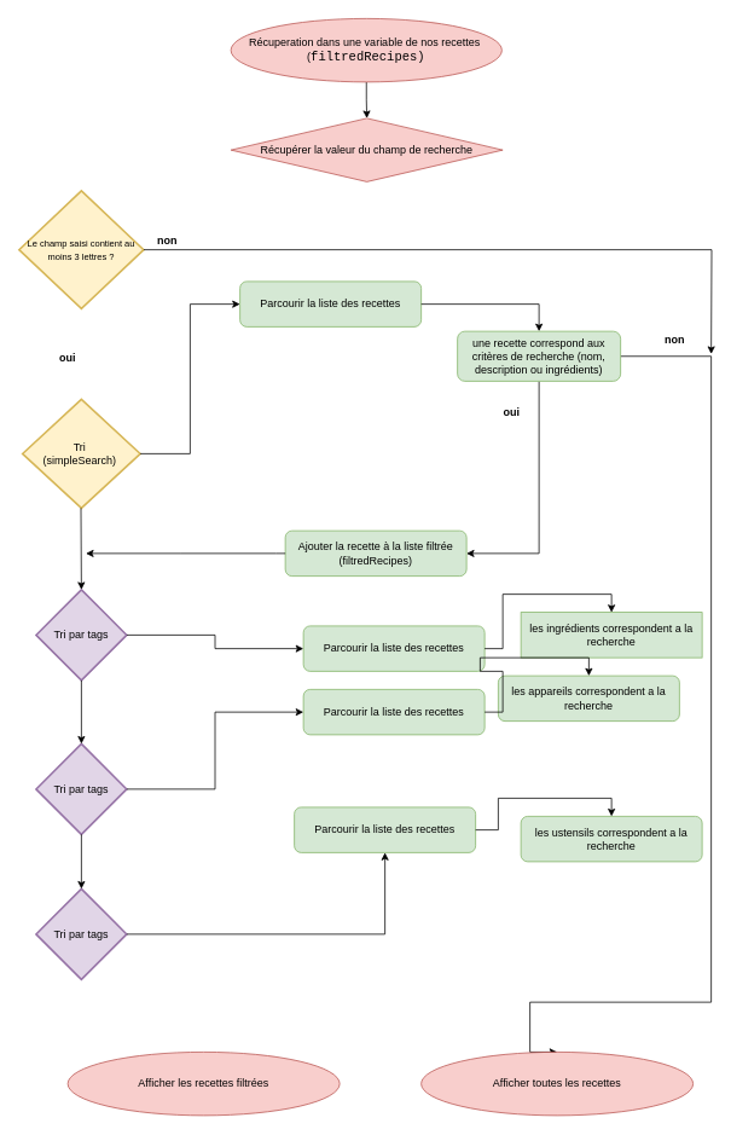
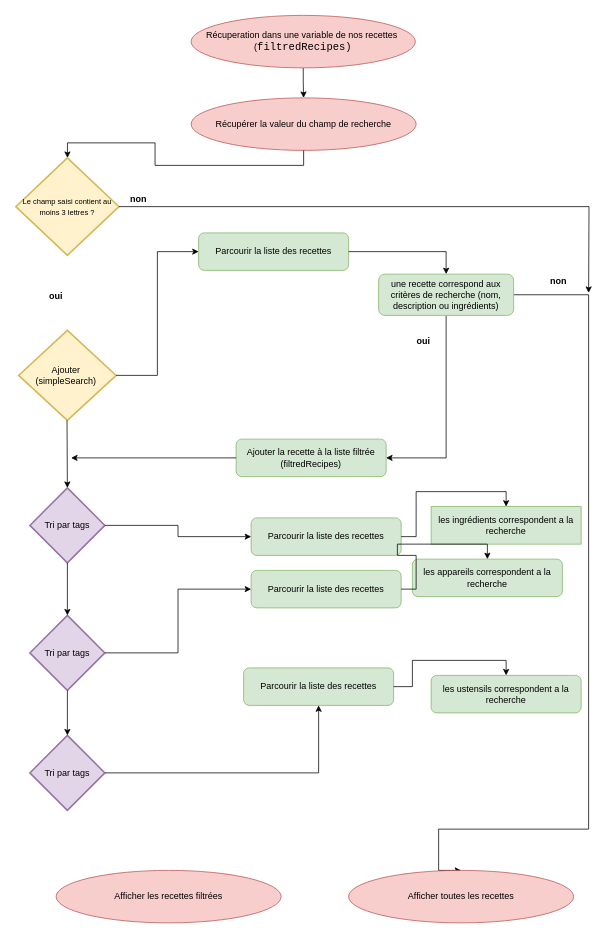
  <mxCell id="0" />
  <mxCell id="1" parent="0" />
  <mxCell id="2" value="" style="edgeStyle=orthogonalEdgeStyle;rounded=0;hachureGap=4;orthogonalLoop=1;jettySize=auto;html=1;fontFamily=Architects Daughter;fontSource=https%3A%2F%2Ffonts.googleapis.com%2Fcss%3Ffamily%3DArchitects%2BDaughter;" edge="1" parent="1" source="3" target="4"><mxGeometry relative="1" as="geometry" /></mxCell>
  <mxCell id="3" value="&lt;font face=&quot;Helvetica&quot;&gt;Récuperation dans une variable de nos recettes&amp;nbsp;&lt;/font&gt;&lt;div&gt;&lt;font style=&quot;&quot; face=&quot;Helvetica&quot;&gt;(&lt;/font&gt;&lt;span style=&quot;font-family: CommitMonoV138, Consolas, &amp;quot;Courier New&amp;quot;, monospace; font-size: 14px; white-space: pre;&quot;&gt;filtredRecipes)&lt;/span&gt;&lt;/div&gt;" style="ellipse;whiteSpace=wrap;html=1;hachureGap=4;fontFamily=Architects Daughter;fontSource=https%3A%2F%2Ffonts.googleapis.com%2Fcss%3Ffamily%3DArchitects%2BDaughter;fillColor=#f8cecc;strokeColor=#b85450;" vertex="1" parent="1"><mxGeometry x="254" y="20" width="299" height="70" as="geometry" /></mxCell>
- <mxCell id="4" value="&lt;font face=&quot;Helvetica&quot;&gt;Récupérer la valeur du champ de recherche&lt;/font&gt;" style="rhombus;whiteSpace=wrap;html=1;hachureGap=4;fontFamily=Architects Daughter;fontSource=https%3A%2F%2Ffonts.googleapis.com%2Fcss%3Ffamily%3DArchitects%2BDaughter;fillColor=#f8cecc;strokeColor=#b85450;" vertex="1" parent="1"><mxGeometry x="254" y="130" width="300" height="70" as="geometry" /></mxCell>
- <mxCell id="5" value="&lt;font face=&quot;Helvetica&quot;&gt;Tri&amp;nbsp;&lt;/font&gt;&lt;div&gt;&lt;font face=&quot;Helvetica&quot;&gt;(simpleSearch)&amp;nbsp;&lt;/font&gt;&lt;/div&gt;" style="strokeWidth=2;html=1;shape=mxgraph.flowchart.decision;whiteSpace=wrap;hachureGap=4;fontFamily=Architects Daughter;fontSource=https%3A%2F%2Ffonts.googleapis.com%2Fcss%3Ffamily%3DArchitects%2BDaughter;fillColor=#fff2cc;strokeColor=#d6b656;" vertex="1" parent="1"><mxGeometry x="24" y="440" width="130" height="120" as="geometry" /></mxCell>
+ <mxCell id="4" value="&lt;font face=&quot;Helvetica&quot;&gt;Récupérer la valeur du champ de recherche&lt;/font&gt;" style="ellipse;whiteSpace=wrap;html=1;hachureGap=4;fontFamily=Architects Daughter;fontSource=https%3A%2F%2Ffonts.googleapis.com%2Fcss%3Ffamily%3DArchitects%2BDaughter;fillColor=#f8cecc;strokeColor=#b85450;" vertex="1" parent="1"><mxGeometry x="254" y="130" width="300" height="70" as="geometry" /></mxCell>
+ <mxCell id="5" value="&lt;font face=&quot;Helvetica&quot;&gt;Ajouter&amp;nbsp;&lt;/font&gt;&lt;div&gt;&lt;font face=&quot;Helvetica&quot;&gt;(simpleSearch)&amp;nbsp;&lt;/font&gt;&lt;/div&gt;" style="strokeWidth=2;html=1;shape=mxgraph.flowchart.decision;whiteSpace=wrap;hachureGap=4;fontFamily=Architects Daughter;fontSource=https%3A%2F%2Ffonts.googleapis.com%2Fcss%3Ffamily%3DArchitects%2BDaughter;fillColor=#fff2cc;strokeColor=#d6b656;" vertex="1" parent="1"><mxGeometry x="24" y="440" width="130" height="120" as="geometry" /></mxCell>
  <mxCell id="6" value="&lt;font face=&quot;Helvetica&quot;&gt;Tri par tags&lt;/font&gt;" style="strokeWidth=2;html=1;shape=mxgraph.flowchart.decision;whiteSpace=wrap;hachureGap=4;fontFamily=Architects Daughter;fontSource=https%3A%2F%2Ffonts.googleapis.com%2Fcss%3Ffamily%3DArchitects%2BDaughter;fillColor=#e1d5e7;strokeColor=#9673a6;" vertex="1" parent="1"><mxGeometry x="39" y="650" width="100" height="100" as="geometry" /></mxCell>
  <mxCell id="7" value="&lt;span style=&quot;font-family: Helvetica;&quot;&gt;Tri par tags&lt;/span&gt;" style="strokeWidth=2;html=1;shape=mxgraph.flowchart.decision;whiteSpace=wrap;hachureGap=4;fontFamily=Architects Daughter;fontSource=https%3A%2F%2Ffonts.googleapis.com%2Fcss%3Ffamily%3DArchitects%2BDaughter;fillColor=#e1d5e7;strokeColor=#9673a6;" vertex="1" parent="1"><mxGeometry x="39" y="820" width="100" height="100" as="geometry" /></mxCell>
  <mxCell id="8" value="&lt;span style=&quot;font-family: Helvetica;&quot;&gt;Tri par tags&lt;/span&gt;" style="strokeWidth=2;html=1;shape=mxgraph.flowchart.decision;whiteSpace=wrap;hachureGap=4;fontFamily=Architects Daughter;fontSource=https%3A%2F%2Ffonts.googleapis.com%2Fcss%3Ffamily%3DArchitects%2BDaughter;fillColor=#e1d5e7;strokeColor=#9673a6;" vertex="1" parent="1"><mxGeometry x="39" y="980" width="100" height="100" as="geometry" /></mxCell>
  <mxCell id="9" value="Parcourir la liste des recettes" style="html=1;whiteSpace=wrap;hachureGap=4;fontFamily=Helvetica;rounded=1;strokeColor=#82b366;fillColor=#d5e8d4;" vertex="1" parent="1"><mxGeometry x="264" y="310" width="200" height="50" as="geometry" /></mxCell>
  <mxCell id="10" value="Parcourir la liste des recettes" style="html=1;whiteSpace=wrap;hachureGap=4;fontFamily=Helvetica;rounded=1;strokeColor=#82b366;fillColor=#d5e8d4;" vertex="1" parent="1"><mxGeometry x="334" y="760" width="200" height="50" as="geometry" /></mxCell>
  <mxCell id="11" value="Parcourir la liste des recettes" style="html=1;whiteSpace=wrap;hachureGap=4;fontFamily=Helvetica;rounded=1;strokeColor=#82b366;fillColor=#d5e8d4;" vertex="1" parent="1"><mxGeometry x="324" y="890" width="200" height="50" as="geometry" /></mxCell>
  <mxCell id="12" value="&lt;font style=&quot;font-size: 10px;&quot; face=&quot;Helvetica&quot;&gt;Le champ saisi contient au moins 3 lettres ?&lt;/font&gt;" style="strokeWidth=2;html=1;shape=mxgraph.flowchart.decision;whiteSpace=wrap;hachureGap=4;fontFamily=Architects Daughter;fontSource=https%3A%2F%2Ffonts.googleapis.com%2Fcss%3Ffamily%3DArchitects%2BDaughter;fillColor=#fff2cc;strokeColor=#d6b656;" vertex="1" parent="1"><mxGeometry x="20.25" y="210" width="137.5" height="130" as="geometry" /></mxCell>
+ <mxCell id="13" value="" style="edgeStyle=orthogonalEdgeStyle;rounded=0;hachureGap=4;orthogonalLoop=1;jettySize=auto;html=1;fontFamily=Architects Daughter;fontSource=https%3A%2F%2Ffonts.googleapis.com%2Fcss%3Ffamily%3DArchitects%2BDaughter;exitX=0.5;exitY=1;exitDx=0;exitDy=0;" edge="1" parent="1" source="4" target="12"><mxGeometry relative="1" as="geometry"><mxPoint x="474" y="230" as="sourcePoint" /><mxPoint x="474" y="270" as="targetPoint" /></mxGeometry></mxCell>
  <mxCell id="14" value="&lt;font face=&quot;Helvetica&quot;&gt;&lt;b&gt;oui&lt;/b&gt;&lt;/font&gt;" style="text;strokeColor=none;align=center;fillColor=none;html=1;verticalAlign=middle;whiteSpace=wrap;rounded=0;fontFamily=Architects Daughter;fontSource=https%3A%2F%2Ffonts.googleapis.com%2Fcss%3Ffamily%3DArchitects%2BDaughter;" vertex="1" parent="1"><mxGeometry x="44" y="380" width="60" height="30" as="geometry" /></mxCell>
  <mxCell id="15" value="" style="edgeStyle=orthogonalEdgeStyle;rounded=0;hachureGap=4;orthogonalLoop=1;jettySize=auto;html=1;fontFamily=Architects Daughter;fontSource=https%3A%2F%2Ffonts.googleapis.com%2Fcss%3Ffamily%3DArchitects%2BDaughter;exitX=0.5;exitY=1;exitDx=0;exitDy=0;entryX=1;entryY=0.5;entryDx=0;entryDy=0;" edge="1" parent="1" source="19" target="28"><mxGeometry relative="1" as="geometry"><mxPoint x="114" y="380" as="sourcePoint" /><mxPoint x="504" y="490" as="targetPoint" /></mxGeometry></mxCell>
  <mxCell id="16" value="" style="edgeStyle=orthogonalEdgeStyle;rounded=0;hachureGap=4;orthogonalLoop=1;jettySize=auto;html=1;fontFamily=Architects Daughter;fontSource=https%3A%2F%2Ffonts.googleapis.com%2Fcss%3Ffamily%3DArchitects%2BDaughter;exitX=1;exitY=0.5;exitDx=0;exitDy=0;entryX=0.5;entryY=0;entryDx=0;entryDy=0;" edge="1" parent="1" source="19" target="21"><mxGeometry relative="1" as="geometry"><mxPoint x="684" y="400" as="sourcePoint" /><mxPoint x="784" y="1100" as="targetPoint" /><Array as="points"><mxPoint x="784" y="393" /><mxPoint x="784" y="1105" /><mxPoint x="584" y="1105" /></Array></mxGeometry></mxCell>
  <mxCell id="17" value="" style="edgeStyle=orthogonalEdgeStyle;rounded=0;hachureGap=4;orthogonalLoop=1;jettySize=auto;html=1;fontFamily=Architects Daughter;fontSource=https%3A%2F%2Ffonts.googleapis.com%2Fcss%3Ffamily%3DArchitects%2BDaughter;exitX=1;exitY=0.5;exitDx=0;exitDy=0;entryX=0.5;entryY=0;entryDx=0;entryDy=0;" edge="1" parent="1" source="9" target="19"><mxGeometry relative="1" as="geometry"><mxPoint x="134" y="400" as="sourcePoint" /><mxPoint x="134" y="470" as="targetPoint" /></mxGeometry></mxCell>
  <mxCell id="18" value="" style="edgeStyle=orthogonalEdgeStyle;rounded=0;hachureGap=4;orthogonalLoop=1;jettySize=auto;html=1;fontFamily=Architects Daughter;fontSource=https%3A%2F%2Ffonts.googleapis.com%2Fcss%3Ffamily%3DArchitects%2BDaughter;exitX=1;exitY=0.5;exitDx=0;exitDy=0;exitPerimeter=0;entryX=0;entryY=0.5;entryDx=0;entryDy=0;" edge="1" parent="1" source="5" target="9"><mxGeometry relative="1" as="geometry"><mxPoint x="224" y="420" as="sourcePoint" /><mxPoint x="224" y="490" as="targetPoint" /></mxGeometry></mxCell>
  <mxCell id="19" value="une recette correspond aux critères de recherche (nom, description ou ingrédients)" style="html=1;whiteSpace=wrap;hachureGap=4;fontFamily=Helvetica;rounded=1;strokeColor=#82b366;fillColor=#d5e8d4;" vertex="1" parent="1"><mxGeometry x="504" y="365" width="180" height="55" as="geometry" /></mxCell>
  <mxCell id="20" value="&lt;font face=&quot;Helvetica&quot;&gt;&lt;b&gt;non&lt;/b&gt;&lt;/font&gt;" style="text;strokeColor=none;align=center;fillColor=none;html=1;verticalAlign=middle;whiteSpace=wrap;rounded=0;fontFamily=Architects Daughter;fontSource=https%3A%2F%2Ffonts.googleapis.com%2Fcss%3Ffamily%3DArchitects%2BDaughter;" vertex="1" parent="1"><mxGeometry x="714" y="360" width="60" height="30" as="geometry" /></mxCell>
  <mxCell id="21" value="&lt;font face=&quot;Helvetica&quot;&gt;Afficher toutes les recettes&lt;/font&gt;" style="ellipse;whiteSpace=wrap;html=1;hachureGap=4;fontFamily=Architects Daughter;fontSource=https%3A%2F%2Ffonts.googleapis.com%2Fcss%3Ffamily%3DArchitects%2BDaughter;fillColor=#f8cecc;strokeColor=#b85450;" vertex="1" parent="1"><mxGeometry x="464" y="1160" width="300" height="70" as="geometry" /></mxCell>
  <mxCell id="22" value="&lt;font face=&quot;Helvetica&quot;&gt;Afficher les recettes filtrées&lt;/font&gt;" style="ellipse;whiteSpace=wrap;html=1;hachureGap=4;fontFamily=Architects Daughter;fontSource=https%3A%2F%2Ffonts.googleapis.com%2Fcss%3Ffamily%3DArchitects%2BDaughter;fillColor=#f8cecc;strokeColor=#b85450;" vertex="1" parent="1"><mxGeometry x="74" y="1160" width="300" height="70" as="geometry" /></mxCell>
  <mxCell id="23" value="Parcourir la liste des recettes" style="html=1;whiteSpace=wrap;hachureGap=4;fontFamily=Helvetica;rounded=1;strokeColor=#82b366;fillColor=#d5e8d4;" vertex="1" parent="1"><mxGeometry x="334" y="690" width="200" height="50" as="geometry" /></mxCell>
  <mxCell id="24" value="les ustensils correspondent a la recherche" style="html=1;whiteSpace=wrap;hachureGap=4;fontFamily=Helvetica;rounded=1;strokeColor=#82b366;fillColor=#d5e8d4;" vertex="1" parent="1"><mxGeometry x="574" y="900" width="200" height="50" as="geometry" /></mxCell>
  <mxCell id="25" value="les ingrédients correspondent a la recherche" style="html=1;whiteSpace=wrap;hachureGap=4;fontFamily=Helvetica;strokeColor=#82b366;fillColor=#d5e8d4;rounded=0;" vertex="1" parent="1"><mxGeometry x="574" y="675" width="200" height="50" as="geometry" /></mxCell>
  <mxCell id="26" value="les appareils correspondent a la recherche" style="html=1;whiteSpace=wrap;hachureGap=4;fontFamily=Helvetica;rounded=1;strokeColor=#82b366;fillColor=#d5e8d4;" vertex="1" parent="1"><mxGeometry x="549" y="745" width="200" height="50" as="geometry" /></mxCell>
  <mxCell id="27" value="" style="edgeStyle=orthogonalEdgeStyle;rounded=0;hachureGap=4;orthogonalLoop=1;jettySize=auto;html=1;fontFamily=Architects Daughter;fontSource=https%3A%2F%2Ffonts.googleapis.com%2Fcss%3Ffamily%3DArchitects%2BDaughter;exitX=1;exitY=0.5;exitDx=0;exitDy=0;exitPerimeter=0;" edge="1" parent="1" source="12"><mxGeometry relative="1" as="geometry"><mxPoint x="194" y="281" as="sourcePoint" /><mxPoint x="784" y="390" as="targetPoint" /></mxGeometry></mxCell>
  <mxCell id="28" value="Ajouter la recette à la liste filtrée (filtredRecipes)" style="html=1;whiteSpace=wrap;hachureGap=4;fontFamily=Helvetica;rounded=1;strokeColor=#82b366;fillColor=#d5e8d4;" vertex="1" parent="1"><mxGeometry x="314" y="585" width="200" height="50" as="geometry" /></mxCell>
  <mxCell id="29" value="&lt;font face=&quot;Helvetica&quot;&gt;&lt;b&gt;oui&lt;/b&gt;&lt;/font&gt;" style="text;strokeColor=none;align=center;fillColor=none;html=1;verticalAlign=middle;whiteSpace=wrap;rounded=0;fontFamily=Architects Daughter;fontSource=https%3A%2F%2Ffonts.googleapis.com%2Fcss%3Ffamily%3DArchitects%2BDaughter;" vertex="1" parent="1"><mxGeometry x="534" y="440" width="60" height="30" as="geometry" /></mxCell>
  <mxCell id="30" value="&lt;font face=&quot;Helvetica&quot;&gt;&lt;b&gt;non&lt;/b&gt;&lt;/font&gt;" style="text;strokeColor=none;align=center;fillColor=none;html=1;verticalAlign=middle;whiteSpace=wrap;rounded=0;fontFamily=Architects Daughter;fontSource=https%3A%2F%2Ffonts.googleapis.com%2Fcss%3Ffamily%3DArchitects%2BDaughter;" vertex="1" parent="1"><mxGeometry x="154" y="250" width="60" height="30" as="geometry" /></mxCell>
  <mxCell id="31" value="" style="edgeStyle=orthogonalEdgeStyle;rounded=0;hachureGap=4;orthogonalLoop=1;jettySize=auto;html=1;fontFamily=Architects Daughter;fontSource=https%3A%2F%2Ffonts.googleapis.com%2Fcss%3Ffamily%3DArchitects%2BDaughter;exitX=0.5;exitY=1;exitDx=0;exitDy=0;exitPerimeter=0;entryX=0.5;entryY=0;entryDx=0;entryDy=0;entryPerimeter=0;" edge="1" parent="1" target="6"><mxGeometry relative="1" as="geometry"><mxPoint x="88.5" y="560" as="sourcePoint" /><mxPoint x="88.5" y="660" as="targetPoint" /></mxGeometry></mxCell>
  <mxCell id="32" value="" style="edgeStyle=orthogonalEdgeStyle;rounded=0;hachureGap=4;orthogonalLoop=1;jettySize=auto;html=1;fontFamily=Architects Daughter;fontSource=https%3A%2F%2Ffonts.googleapis.com%2Fcss%3Ffamily%3DArchitects%2BDaughter;exitX=0;exitY=0.5;exitDx=0;exitDy=0;" edge="1" parent="1" source="28"><mxGeometry relative="1" as="geometry"><mxPoint x="224" y="550" as="sourcePoint" /><mxPoint x="94" y="610" as="targetPoint" /><Array as="points"><mxPoint x="304" y="610" /><mxPoint x="199" y="610" /><mxPoint x="199" y="611" /></Array></mxGeometry></mxCell>
  <mxCell id="33" value="" style="edgeStyle=orthogonalEdgeStyle;rounded=0;hachureGap=4;orthogonalLoop=1;jettySize=auto;html=1;fontFamily=Architects Daughter;fontSource=https%3A%2F%2Ffonts.googleapis.com%2Fcss%3Ffamily%3DArchitects%2BDaughter;exitX=1;exitY=0.5;exitDx=0;exitDy=0;exitPerimeter=0;entryX=0;entryY=0.5;entryDx=0;entryDy=0;" edge="1" parent="1" source="6" target="23"><mxGeometry relative="1" as="geometry"><mxPoint x="157.75" y="715" as="sourcePoint" /><mxPoint x="264" y="690" as="targetPoint" /></mxGeometry></mxCell>
  <mxCell id="34" value="" style="edgeStyle=orthogonalEdgeStyle;rounded=0;hachureGap=4;orthogonalLoop=1;jettySize=auto;html=1;fontFamily=Architects Daughter;fontSource=https%3A%2F%2Ffonts.googleapis.com%2Fcss%3Ffamily%3DArchitects%2BDaughter;exitX=1;exitY=0.5;exitDx=0;exitDy=0;exitPerimeter=0;entryX=0;entryY=0.5;entryDx=0;entryDy=0;" edge="1" parent="1" source="7" target="10"><mxGeometry relative="1" as="geometry"><mxPoint x="149" y="710" as="sourcePoint" /><mxPoint x="344" y="725" as="targetPoint" /></mxGeometry></mxCell>
  <mxCell id="35" value="" style="edgeStyle=orthogonalEdgeStyle;rounded=0;hachureGap=4;orthogonalLoop=1;jettySize=auto;html=1;fontFamily=Architects Daughter;fontSource=https%3A%2F%2Ffonts.googleapis.com%2Fcss%3Ffamily%3DArchitects%2BDaughter;exitX=1;exitY=0.5;exitDx=0;exitDy=0;exitPerimeter=0;" edge="1" parent="1" source="8" target="11"><mxGeometry relative="1" as="geometry"><mxPoint x="154" y="860" as="sourcePoint" /><mxPoint x="344" y="795" as="targetPoint" /></mxGeometry></mxCell>
  <mxCell id="36" value="" style="edgeStyle=orthogonalEdgeStyle;rounded=0;hachureGap=4;orthogonalLoop=1;jettySize=auto;html=1;fontFamily=Architects Daughter;fontSource=https%3A%2F%2Ffonts.googleapis.com%2Fcss%3Ffamily%3DArchitects%2BDaughter;exitX=0.5;exitY=1;exitDx=0;exitDy=0;exitPerimeter=0;entryX=0.5;entryY=0;entryDx=0;entryDy=0;entryPerimeter=0;" edge="1" parent="1" source="6" target="7"><mxGeometry relative="1" as="geometry"><mxPoint x="164" y="770" as="sourcePoint" /><mxPoint x="164.5" y="860" as="targetPoint" /></mxGeometry></mxCell>
  <mxCell id="37" value="" style="edgeStyle=orthogonalEdgeStyle;rounded=0;hachureGap=4;orthogonalLoop=1;jettySize=auto;html=1;fontFamily=Architects Daughter;fontSource=https%3A%2F%2Ffonts.googleapis.com%2Fcss%3Ffamily%3DArchitects%2BDaughter;exitX=0.5;exitY=1;exitDx=0;exitDy=0;exitPerimeter=0;entryX=0.5;entryY=0;entryDx=0;entryDy=0;entryPerimeter=0;" edge="1" parent="1" source="7" target="8"><mxGeometry relative="1" as="geometry"><mxPoint x="108.5" y="580" as="sourcePoint" /><mxPoint x="109" y="670" as="targetPoint" /></mxGeometry></mxCell>
  <mxCell id="38" value="" style="edgeStyle=orthogonalEdgeStyle;rounded=0;hachureGap=4;orthogonalLoop=1;jettySize=auto;html=1;fontFamily=Architects Daughter;fontSource=https%3A%2F%2Ffonts.googleapis.com%2Fcss%3Ffamily%3DArchitects%2BDaughter;exitX=1;exitY=0.5;exitDx=0;exitDy=0;entryX=0.5;entryY=0;entryDx=0;entryDy=0;" edge="1" parent="1" source="23" target="25"><mxGeometry relative="1" as="geometry"><mxPoint x="604" y="580" as="sourcePoint" /><mxPoint x="744" y="625" as="targetPoint" /></mxGeometry></mxCell>
  <mxCell id="39" value="" style="edgeStyle=orthogonalEdgeStyle;rounded=0;hachureGap=4;orthogonalLoop=1;jettySize=auto;html=1;fontFamily=Architects Daughter;fontSource=https%3A%2F%2Ffonts.googleapis.com%2Fcss%3Ffamily%3DArchitects%2BDaughter;exitX=1;exitY=0.5;exitDx=0;exitDy=0;entryX=0.5;entryY=0;entryDx=0;entryDy=0;" edge="1" parent="1" source="10" target="26"><mxGeometry relative="1" as="geometry"><mxPoint x="554" y="760" as="sourcePoint" /><mxPoint x="684" y="790" as="targetPoint" /></mxGeometry></mxCell>
  <mxCell id="40" value="" style="edgeStyle=orthogonalEdgeStyle;rounded=0;hachureGap=4;orthogonalLoop=1;jettySize=auto;html=1;fontFamily=Architects Daughter;fontSource=https%3A%2F%2Ffonts.googleapis.com%2Fcss%3Ffamily%3DArchitects%2BDaughter;exitX=1;exitY=0.5;exitDx=0;exitDy=0;entryX=0.5;entryY=0;entryDx=0;entryDy=0;" edge="1" parent="1" source="11" target="24"><mxGeometry relative="1" as="geometry"><mxPoint x="553" y="890" as="sourcePoint" /><mxPoint x="683" y="920" as="targetPoint" /></mxGeometry></mxCell>
